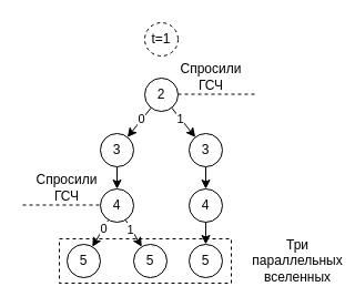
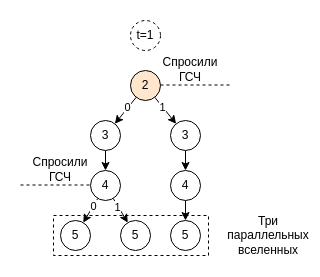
  <mxCell id="0" />
  <mxCell id="1" parent="0" />
  <mxCell id="2" value="t=1" style="ellipse;whiteSpace=wrap;html=1;aspect=fixed;dashed=1;" vertex="1" parent="1"><mxGeometry x="130" y="20" width="30" height="30" as="geometry" /></mxCell>
  <mxCell id="3" style="rounded=0;orthogonalLoop=1;jettySize=auto;html=1;" edge="1" parent="1" source="7" target="9"><mxGeometry relative="1" as="geometry" /></mxCell>
  <mxCell id="4" value="0" style="edgeLabel;html=1;align=center;verticalAlign=middle;resizable=0;points=[];" vertex="1" connectable="0" parent="3"><mxGeometry x="-0.314" y="2" relative="1" as="geometry"><mxPoint x="-3" y="-1" as="offset" /></mxGeometry></mxCell>
  <mxCell id="5" style="rounded=0;orthogonalLoop=1;jettySize=auto;html=1;" edge="1" parent="1" source="7" target="11"><mxGeometry relative="1" as="geometry" /></mxCell>
  <mxCell id="6" value="1" style="edgeLabel;html=1;align=center;verticalAlign=middle;resizable=0;points=[];" vertex="1" connectable="0" parent="5"><mxGeometry x="-0.284" y="-1" relative="1" as="geometry"><mxPoint as="offset" /></mxGeometry></mxCell>
- <mxCell id="7" value="2" style="ellipse;whiteSpace=wrap;html=1;aspect=fixed;" vertex="1" parent="1"><mxGeometry x="130" y="70" width="30" height="30" as="geometry" /></mxCell>
+ <mxCell id="7" value="2" style="ellipse;whiteSpace=wrap;html=1;aspect=fixed;fillColor=#ffe6cc;" vertex="1" parent="1"><mxGeometry x="130" y="70" width="30" height="30" as="geometry" /></mxCell>
  <mxCell id="8" style="edgeStyle=none;rounded=0;orthogonalLoop=1;jettySize=auto;html=1;" edge="1" parent="1" source="9" target="18"><mxGeometry relative="1" as="geometry" /></mxCell>
  <mxCell id="9" value="3" style="ellipse;whiteSpace=wrap;html=1;aspect=fixed;" vertex="1" parent="1"><mxGeometry x="90" y="120" width="30" height="30" as="geometry" /></mxCell>
  <mxCell id="10" style="edgeStyle=none;rounded=0;orthogonalLoop=1;jettySize=auto;html=1;entryX=0.5;entryY=0;entryDx=0;entryDy=0;" edge="1" parent="1" source="11" target="20"><mxGeometry relative="1" as="geometry" /></mxCell>
  <mxCell id="11" value="3" style="ellipse;whiteSpace=wrap;html=1;aspect=fixed;" vertex="1" parent="1"><mxGeometry x="170" y="120" width="30" height="30" as="geometry" /></mxCell>
  <mxCell id="12" value="" style="endArrow=none;dashed=1;html=1;rounded=0;" edge="1" parent="1"><mxGeometry width="50" height="50" relative="1" as="geometry"><mxPoint x="160" y="84.5" as="sourcePoint" /><mxPoint x="230" y="84.5" as="targetPoint" /></mxGeometry></mxCell>
  <mxCell id="13" value="Спросили ГСЧ" style="text;html=1;strokeColor=none;fillColor=none;align=center;verticalAlign=middle;whiteSpace=wrap;rounded=0;" vertex="1" parent="1"><mxGeometry x="160" y="54" width="60" height="30" as="geometry" /></mxCell>
  <mxCell id="14" style="edgeStyle=none;rounded=0;orthogonalLoop=1;jettySize=auto;html=1;" edge="1" parent="1" source="18" target="25"><mxGeometry relative="1" as="geometry" /></mxCell>
  <mxCell id="15" value="0" style="edgeLabel;html=1;align=center;verticalAlign=middle;resizable=0;points=[];" vertex="1" connectable="0" parent="14"><mxGeometry x="-0.259" y="1" relative="1" as="geometry"><mxPoint x="-1" y="-1" as="offset" /></mxGeometry></mxCell>
  <mxCell id="16" style="edgeStyle=none;rounded=0;orthogonalLoop=1;jettySize=auto;html=1;" edge="1" parent="1" source="18" target="24"><mxGeometry relative="1" as="geometry" /></mxCell>
  <mxCell id="17" value="1" style="edgeLabel;html=1;align=center;verticalAlign=middle;resizable=0;points=[];" vertex="1" connectable="0" parent="16"><mxGeometry x="-0.279" y="-1" relative="1" as="geometry"><mxPoint as="offset" /></mxGeometry></mxCell>
  <mxCell id="18" value="4" style="ellipse;whiteSpace=wrap;html=1;aspect=fixed;" vertex="1" parent="1"><mxGeometry x="90" y="170" width="30" height="30" as="geometry" /></mxCell>
  <mxCell id="19" style="edgeStyle=none;rounded=0;orthogonalLoop=1;jettySize=auto;html=1;" edge="1" parent="1" source="20" target="21"><mxGeometry relative="1" as="geometry" /></mxCell>
  <mxCell id="20" value="4" style="ellipse;whiteSpace=wrap;html=1;aspect=fixed;" vertex="1" parent="1"><mxGeometry x="170" y="170" width="30" height="30" as="geometry" /></mxCell>
  <mxCell id="21" value="5" style="ellipse;whiteSpace=wrap;html=1;aspect=fixed;" vertex="1" parent="1"><mxGeometry x="170" y="220" width="30" height="30" as="geometry" /></mxCell>
  <mxCell id="22" value="" style="endArrow=none;dashed=1;html=1;rounded=0;" edge="1" parent="1"><mxGeometry width="50" height="50" relative="1" as="geometry"><mxPoint x="20" y="184.5" as="sourcePoint" /><mxPoint x="90" y="184.5" as="targetPoint" /></mxGeometry></mxCell>
  <mxCell id="23" value="Спросили ГСЧ" style="text;html=1;strokeColor=none;fillColor=none;align=center;verticalAlign=middle;whiteSpace=wrap;rounded=0;" vertex="1" parent="1"><mxGeometry x="30" y="154" width="60" height="30" as="geometry" /></mxCell>
  <mxCell id="24" value="5" style="ellipse;whiteSpace=wrap;html=1;aspect=fixed;" vertex="1" parent="1"><mxGeometry x="120" y="220" width="30" height="30" as="geometry" /></mxCell>
  <mxCell id="25" value="5" style="ellipse;whiteSpace=wrap;html=1;aspect=fixed;" vertex="1" parent="1"><mxGeometry x="60" y="220" width="30" height="30" as="geometry" /></mxCell>
  <mxCell id="26" value="" style="rounded=0;whiteSpace=wrap;html=1;dashed=1;fillColor=none;" vertex="1" parent="1"><mxGeometry x="53" y="215" width="155" height="40" as="geometry" /></mxCell>
  <mxCell id="27" value="Три параллельных вселенных" style="text;html=1;strokeColor=none;fillColor=none;align=center;verticalAlign=middle;whiteSpace=wrap;rounded=0;dashed=1;" vertex="1" parent="1"><mxGeometry x="238" y="220" width="60" height="30" as="geometry" /></mxCell>
